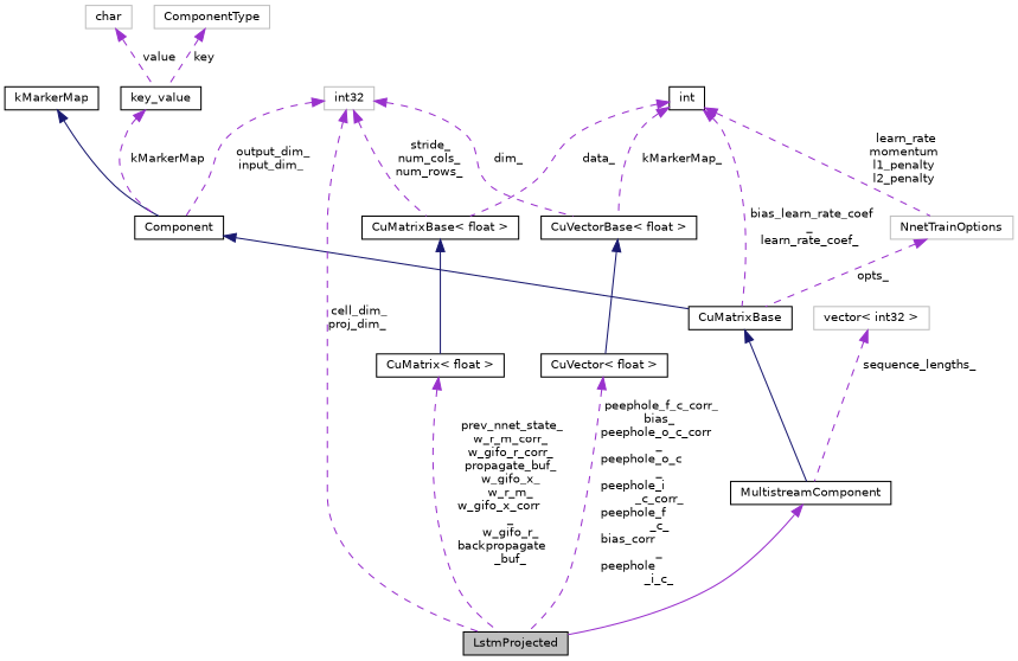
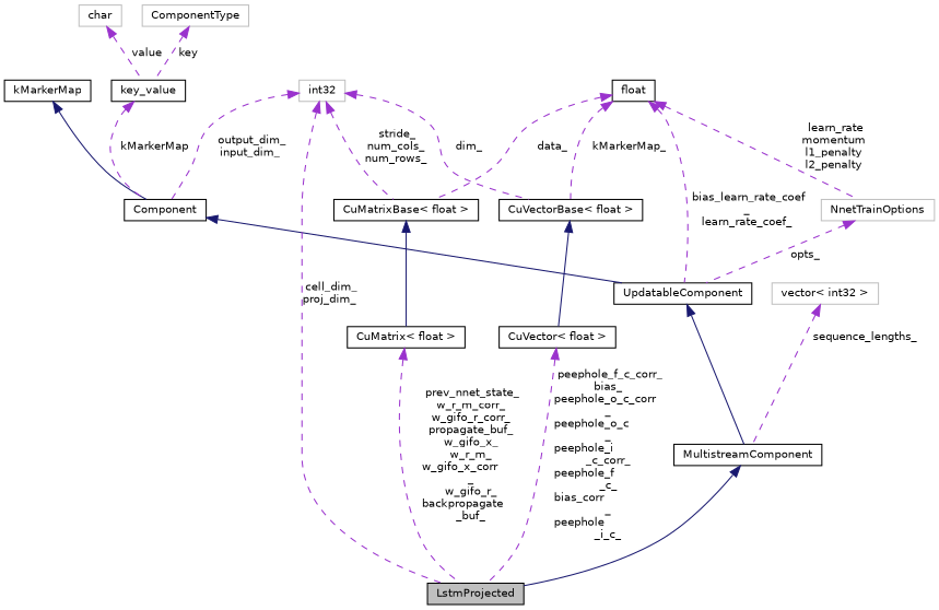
  digraph {
    node [color=black fillcolor=white fontname=Helvetica fontsize=10 shape=record style=filled]
    edge [color=darkorchid3 dir=back fontname=Helvetica fontsize=10 labelfontname=Helvetica labelfontsize=10 style=dashed]
    n1 [fillcolor=grey75 fontcolor=black height=0.2 label=LstmProjected width=0.4]
    n2 [height=0.2 label=MultistreamComponent width=0.4]
-   n3 [height=0.2 label=CuMatrixBase width=0.4]
+   n3 [height=0.2 label=UpdatableComponent width=0.4]
    n4 [height=0.2 label=Component width=0.4]
    n5 [height=0.2 label=kMarkerMap width=0.4]
    n6 [height=0.2 label=key_value width=0.4]
    n7 [color=grey75 height=0.2 label=char width=0.4]
    n8 [color=grey75 height=0.2 label=ComponentType width=0.4]
    n9 [color=grey75 height=0.2 label=int32 width=0.4]
    n10 [height=0.2 label="CuMatrixBase\< float \>" width=0.4]
    n11 [height=0.2 label="CuVectorBase\< float \>" width=0.4]
    n12 [height=0.2 label="CuMatrix\< float \>" width=0.4]
    n13 [height=0.2 label="CuVector\< float \>" width=0.4]
    n14 [color=grey75 height=0.2 label=NnetTrainOptions width=0.4]
-   n15 [height=0.2 label=int width=0.4]
+   n15 [height=0.2 label=float width=0.4]
    n16 [color=grey75 height=0.2 label="vector\< int32 \>" width=0.4]
-   n2 -> n1 [style=solid]
+   n2 -> n1 [color=midnightblue style=solid]
    n3 -> n2 [color=midnightblue style=solid]
    n4 -> n3 [color=midnightblue style=solid]
    n5 -> n4 [color=midnightblue style=solid]
    n6 -> n4 [label=" kMarkerMap"]
    n7 -> n6 [label=" value"]
    n8 -> n6 [label=" key"]
    n9 -> n1 [label=" cell_dim_\nproj_dim_"]
    n9 -> n4 [label=" output_dim_\ninput_dim_"]
    n9 -> n10 [label=" stride_\nnum_cols_\nnum_rows_"]
    n9 -> n11 [label=" dim_"]
    n10 -> n12 [color=midnightblue style=solid]
    n11 -> n13 [color=midnightblue style=solid]
    n12 -> n1 [label=" prev_nnet_state_\nw_r_m_corr_\nw_gifo_r_corr_\npropagate_buf_\nw_gifo_x_\nw_r_m_\nw_gifo_x_corr\l_\nw_gifo_r_\nbackpropagate\l_buf_"]
    n13 -> n1 [label=" peephole_f_c_corr_\nbias_\npeephole_o_c_corr\l_\npeephole_o_c\l_\npeephole_i\l_c_corr_\npeephole_f\l_c_\nbias_corr\l_\npeephole\l_i_c_"]
    n14 -> n3 [label=" opts_"]
    n15 -> n3 [label=" bias_learn_rate_coef\l_\nlearn_rate_coef_"]
    n15 -> n10 [label=" data_"]
    n15 -> n11 [label=" kMarkerMap_"]
    n15 -> n14 [label=" learn_rate\nmomentum\nl1_penalty\nl2_penalty"]
    n16 -> n2 [label=" sequence_lengths_"]
  }
